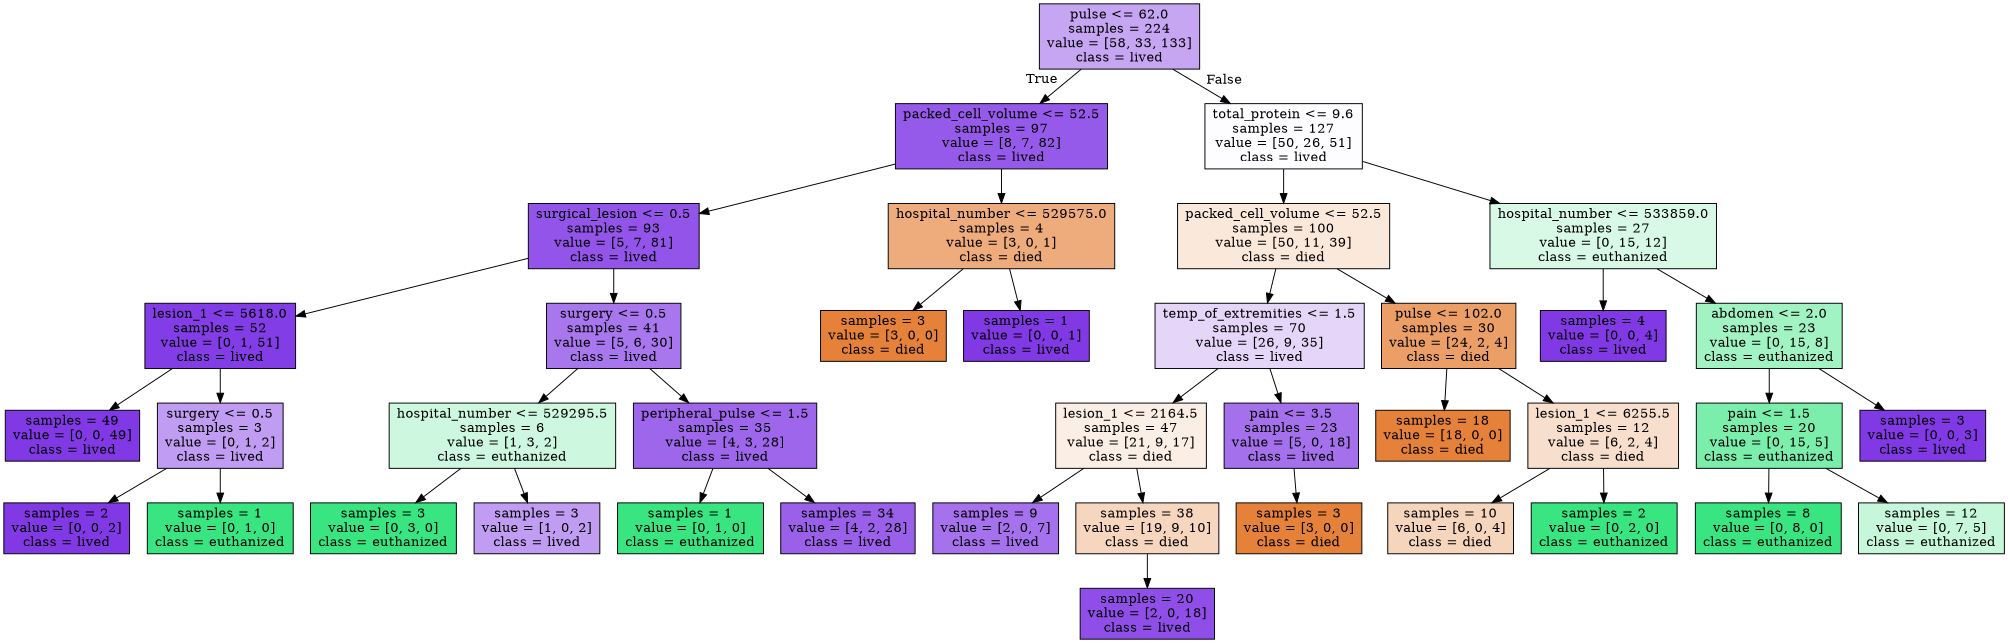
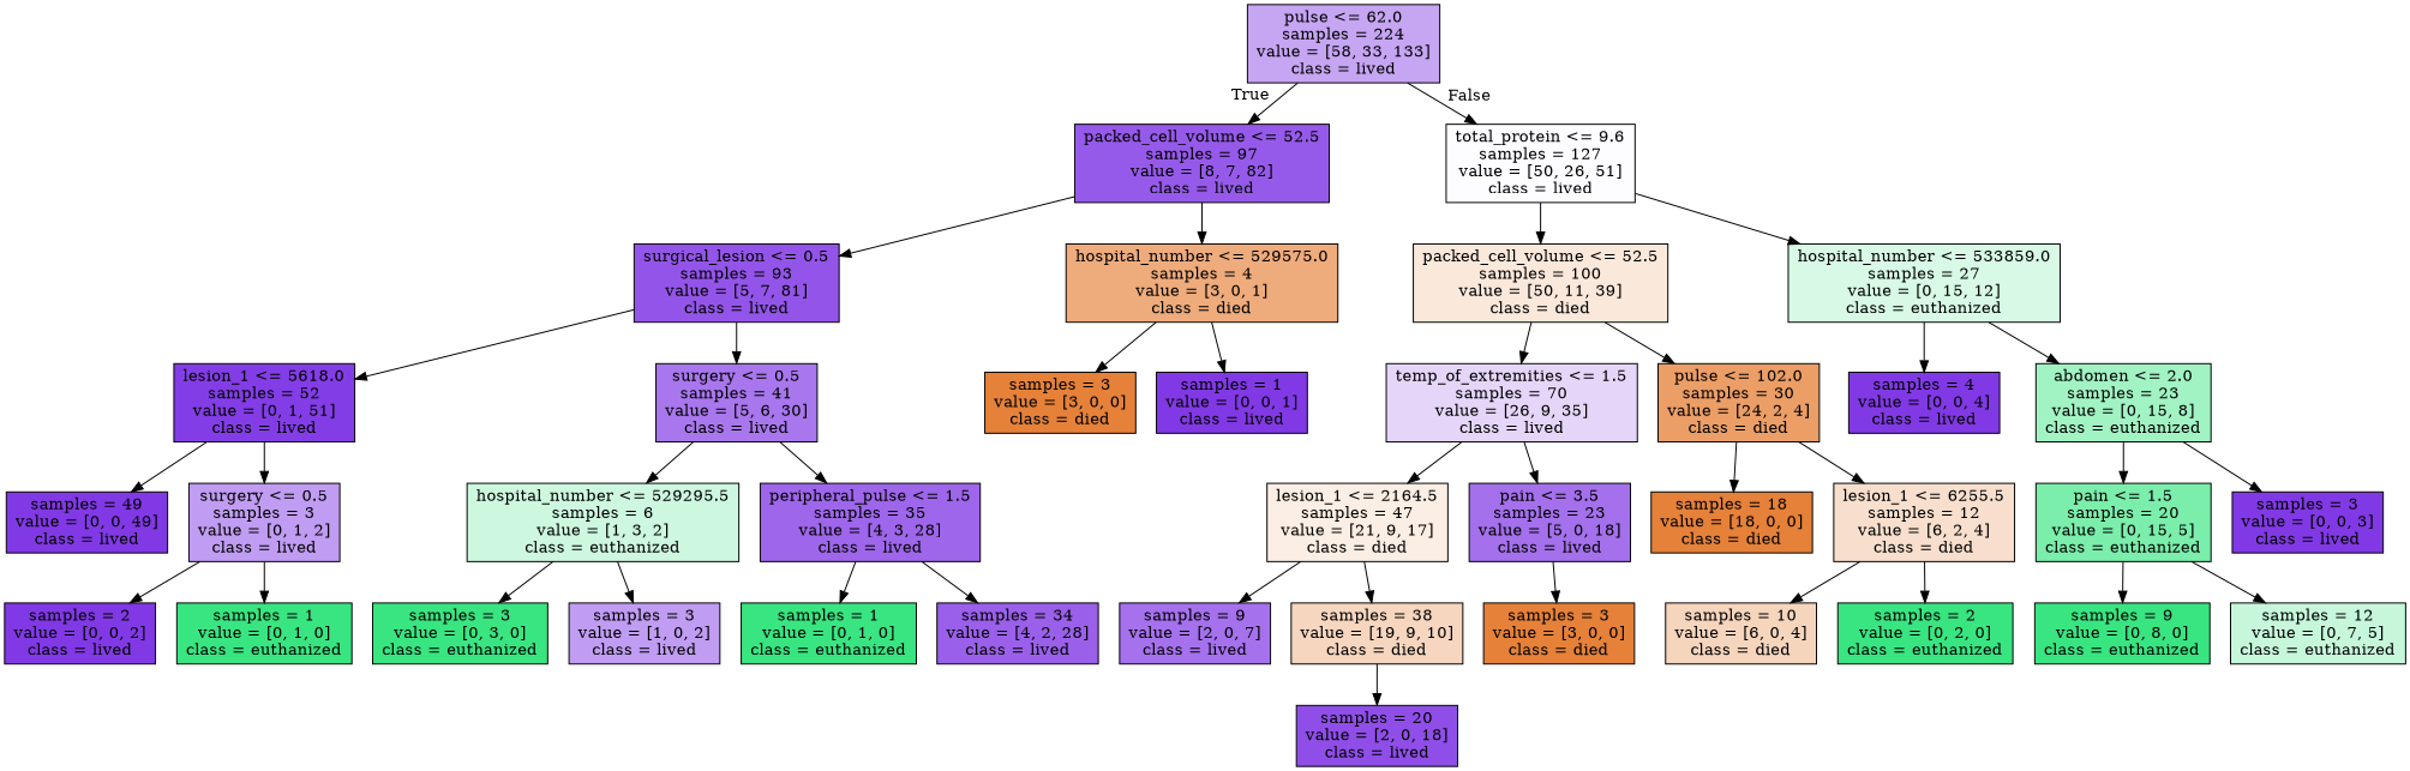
  digraph {
    node [color=black fillcolor="#8139e5ff" shape=box style=filled]
    n1 [fillcolor="#8139e573" label="pulse <= 62.0\nsamples = 224\nvalue = [58, 33, 133]\nclass = lived"]
    n2 [fillcolor="#8139e5d4" label="packed_cell_volume <= 52.5\nsamples = 97\nvalue = [8, 7, 82]\nclass = lived"]
    n3 [fillcolor="#8139e503" label="total_protein <= 9.6\nsamples = 127\nvalue = [50, 26, 51]\nclass = lived"]
    n4 [fillcolor="#8139e5db" label="surgical_lesion <= 0.5\nsamples = 93\nvalue = [5, 7, 81]\nclass = lived"]
    n5 [fillcolor="#e58139aa" label="hospital_number <= 529575.0\nsamples = 4\nvalue = [3, 0, 1]\nclass = died"]
    n6 [fillcolor="#e581392e" label="packed_cell_volume <= 52.5\nsamples = 100\nvalue = [50, 11, 39]\nclass = died"]
    n7 [fillcolor="#39e58133" label="hospital_number <= 533859.0\nsamples = 27\nvalue = [0, 15, 12]\nclass = euthanized"]
    n8 [fillcolor="#8139e5fa" label="lesion_1 <= 5618.0\nsamples = 52\nvalue = [0, 1, 51]\nclass = lived"]
    n9 [fillcolor="#8139e5af" label="surgery <= 0.5\nsamples = 41\nvalue = [5, 6, 30]\nclass = lived"]
    n10 [fillcolor="#e58139ff" label="samples = 3\nvalue = [3, 0, 0]\nclass = died"]
    n11 [label="samples = 1\nvalue = [0, 0, 1]\nclass = lived"]
    n12 [label="samples = 49\nvalue = [0, 0, 49]\nclass = lived"]
    n13 [fillcolor="#8139e57f" label="surgery <= 0.5\nsamples = 3\nvalue = [0, 1, 2]\nclass = lived"]
    n14 [fillcolor="#39e58140" label="hospital_number <= 529295.5\nsamples = 6\nvalue = [1, 3, 2]\nclass = euthanized"]
    n15 [fillcolor="#8139e5c5" label="peripheral_pulse <= 1.5\nsamples = 35\nvalue = [4, 3, 28]\nclass = lived"]
    n16 [label="samples = 2\nvalue = [0, 0, 2]\nclass = lived"]
    n17 [fillcolor="#39e581ff" label="samples = 1\nvalue = [0, 1, 0]\nclass = euthanized"]
    n18 [fillcolor="#39e581ff" label="samples = 3\nvalue = [0, 3, 0]\nclass = euthanized"]
    n19 [fillcolor="#8139e57f" label="samples = 3\nvalue = [1, 0, 2]\nclass = lived"]
    n20 [fillcolor="#39e581ff" label="samples = 1\nvalue = [0, 1, 0]\nclass = euthanized"]
    n21 [fillcolor="#8139e5cc" label="samples = 34\nvalue = [4, 2, 28]\nclass = lived"]
    n22 [fillcolor="#8139e534" label="temp_of_extremities <= 1.5\nsamples = 70\nvalue = [26, 9, 35]\nclass = lived"]
    n23 [fillcolor="#e58139c4" label="pulse <= 102.0\nsamples = 30\nvalue = [24, 2, 4]\nclass = died"]
    n24 [label="samples = 4\nvalue = [0, 0, 4]\nclass = lived"]
    n25 [fillcolor="#39e58177" label="abdomen <= 2.0\nsamples = 23\nvalue = [0, 15, 8]\nclass = euthanized"]
    n26 [fillcolor="#e5813922" label="lesion_1 <= 2164.5\nsamples = 47\nvalue = [21, 9, 17]\nclass = died"]
    n27 [fillcolor="#8139e5b8" label="pain <= 3.5\nsamples = 23\nvalue = [5, 0, 18]\nclass = lived"]
    n28 [fillcolor="#e58139ff" label="samples = 18\nvalue = [18, 0, 0]\nclass = died"]
    n29 [fillcolor="#e5813940" label="lesion_1 <= 6255.5\nsamples = 12\nvalue = [6, 2, 4]\nclass = died"]
    n30 [fillcolor="#8139e5b6" label="samples = 9\nvalue = [2, 0, 7]\nclass = lived"]
    n31 [fillcolor="#e5813952" label="samples = 38\nvalue = [19, 9, 10]\nclass = died"]
    n32 [fillcolor="#e58139ff" label="samples = 3\nvalue = [3, 0, 0]\nclass = died"]
    n33 [fillcolor="#8139e5e3" label="samples = 20\nvalue = [2, 0, 18]\nclass = lived"]
    n34 [fillcolor="#e5813955" label="samples = 10\nvalue = [6, 0, 4]\nclass = died"]
    n35 [fillcolor="#39e581ff" label="samples = 2\nvalue = [0, 2, 0]\nclass = euthanized"]
    n36 [fillcolor="#39e581aa" label="pain <= 1.5\nsamples = 20\nvalue = [0, 15, 5]\nclass = euthanized"]
    n37 [label="samples = 3\nvalue = [0, 0, 3]\nclass = lived"]
-   n38 [fillcolor="#39e581ff" label="samples = 8\nvalue = [0, 8, 0]\nclass = euthanized"]
+   n38 [fillcolor="#39e581ff" label="samples = 9\nvalue = [0, 8, 0]\nclass = euthanized"]
    n39 [fillcolor="#39e58149" label="samples = 12\nvalue = [0, 7, 5]\nclass = euthanized"]
    n1 -> n2 [headlabel=True labelangle=45 labeldistance=2.5]
    n1 -> n3 [headlabel=False labelangle=-45 labeldistance=2.5]
    n2 -> n4
    n2 -> n5
    n3 -> n6
    n3 -> n7
    n4 -> n8
    n4 -> n9
    n5 -> n10
    n5 -> n11
    n6 -> n22
    n6 -> n23
    n7 -> n24
    n7 -> n25
    n8 -> n12
    n8 -> n13
    n9 -> n14
    n9 -> n15
    n13 -> n16
    n13 -> n17
    n14 -> n18
    n14 -> n19
    n15 -> n20
    n15 -> n21
    n22 -> n26
    n22 -> n27
    n23 -> n28
    n23 -> n29
    n25 -> n36
    n25 -> n37
    n26 -> n30
    n26 -> n31
    n27 -> n32
    n29 -> n34
    n29 -> n35
    n31 -> n33
    n36 -> n38
    n36 -> n39
  }
